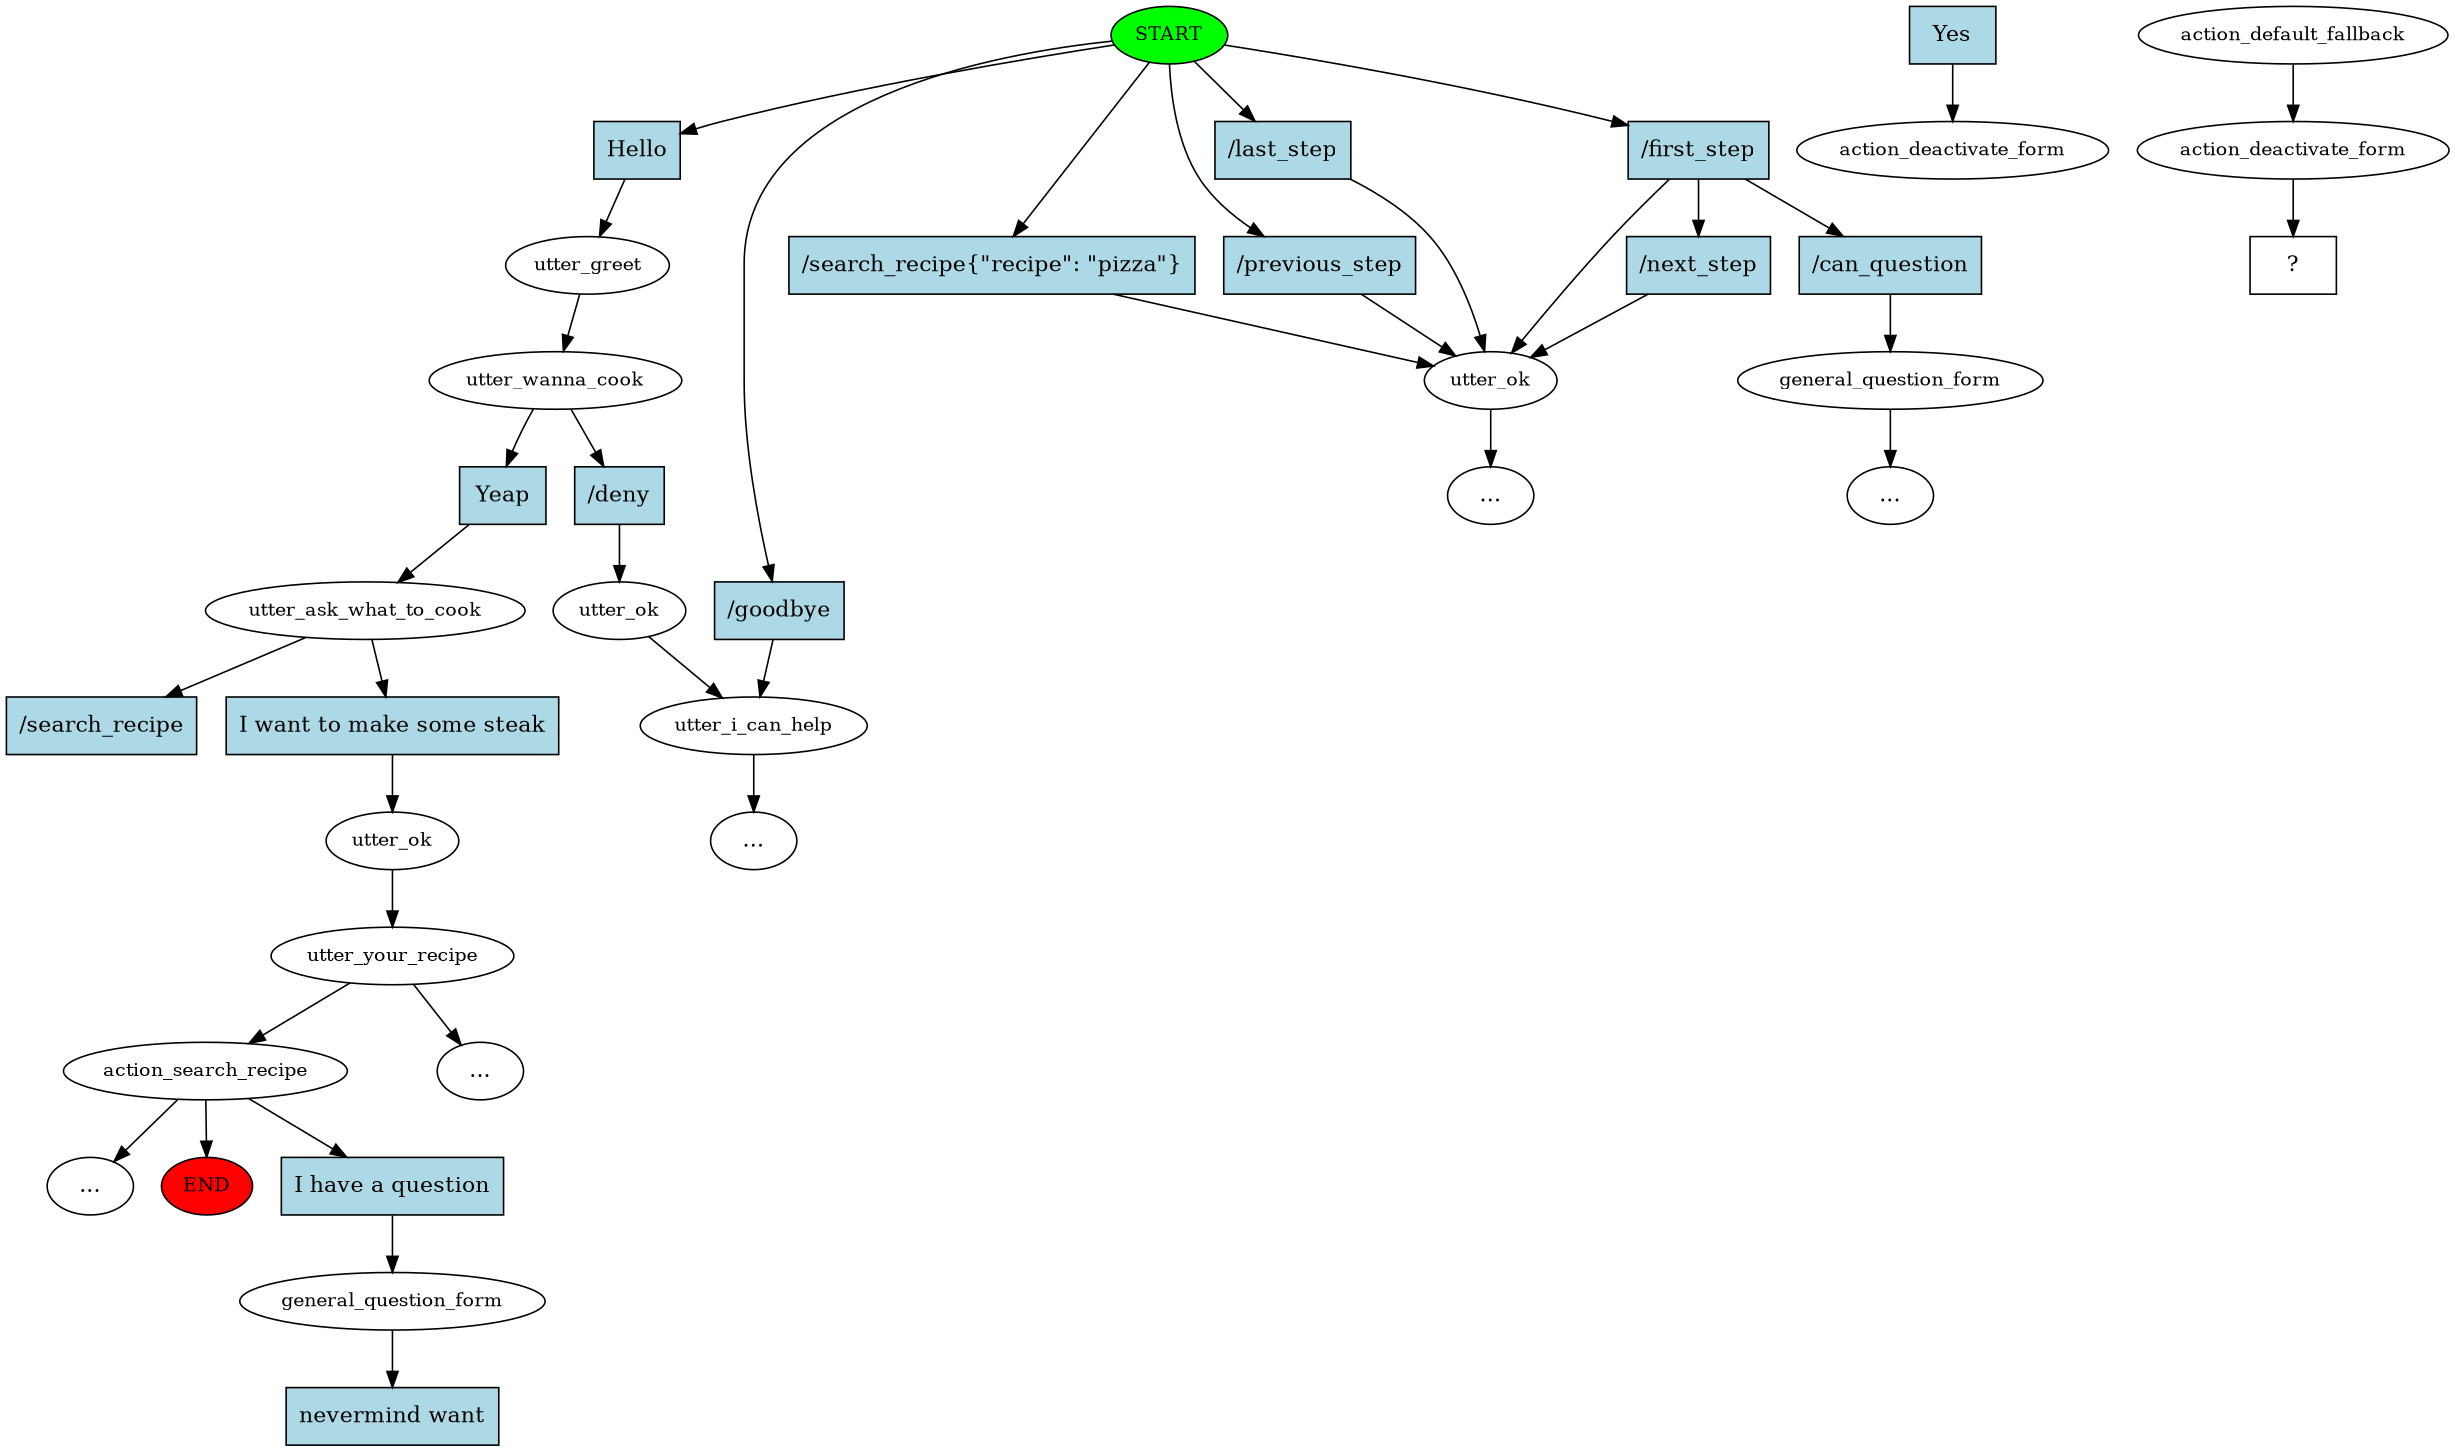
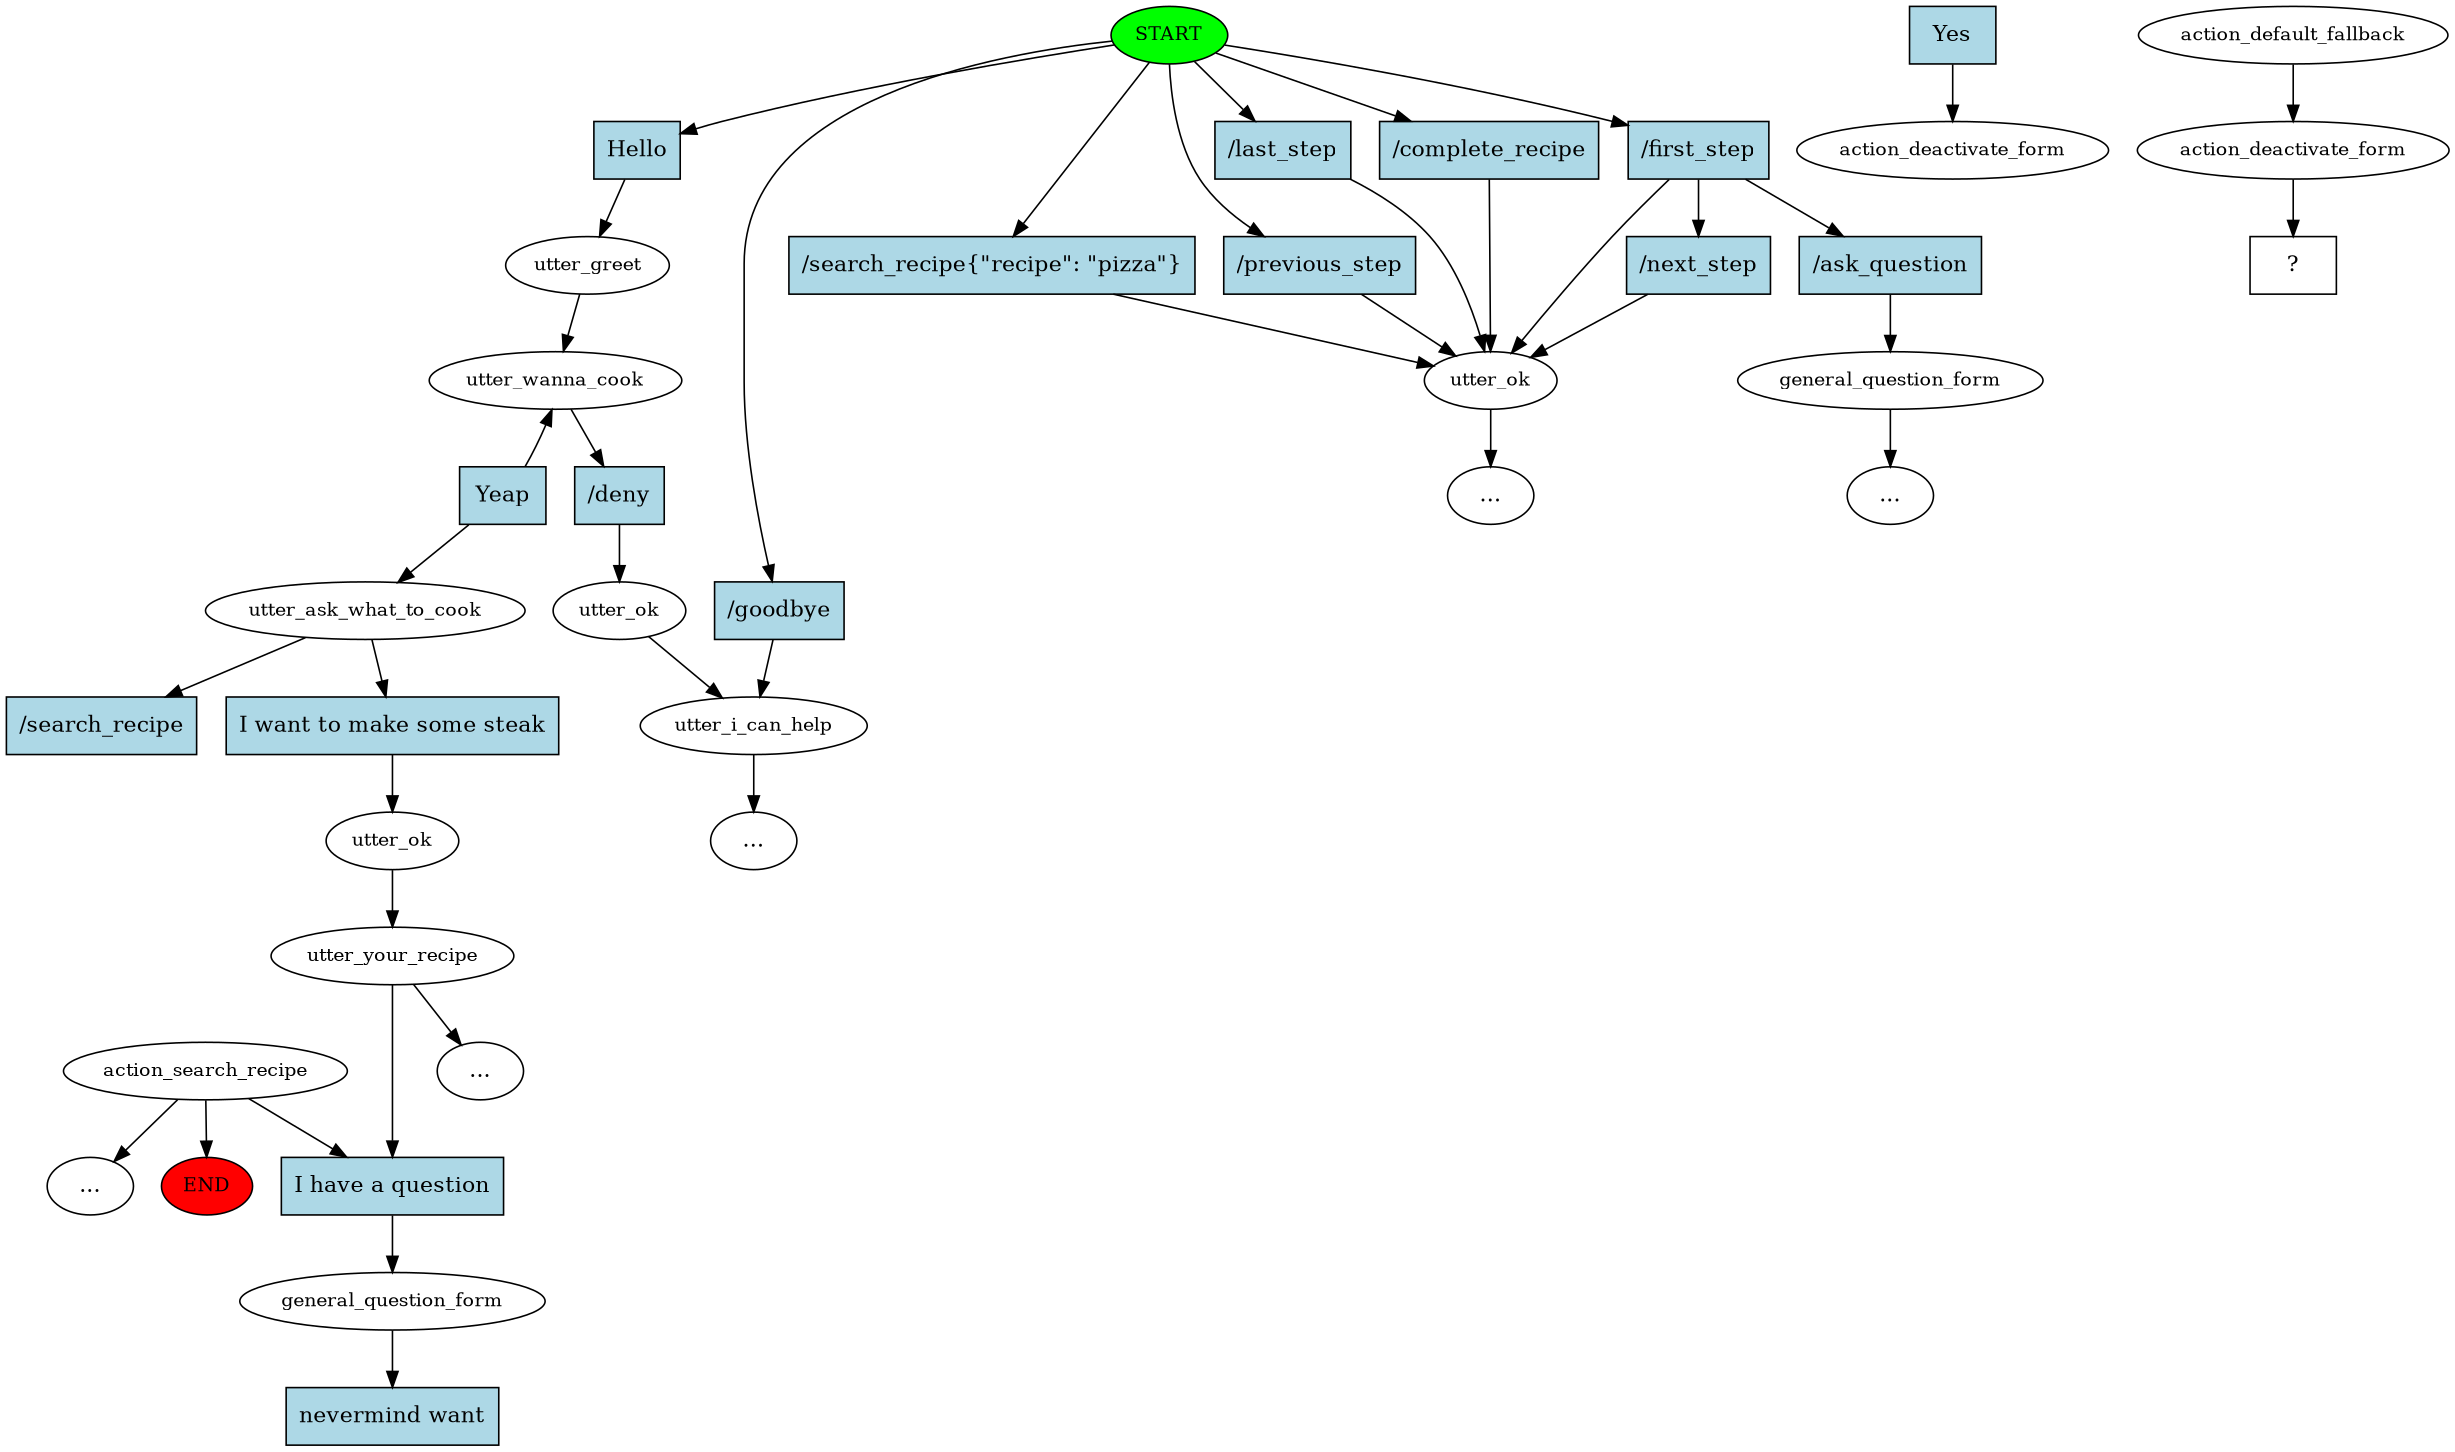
  digraph {
    n1 [fillcolor=green fontsize=12 label=START style=filled]
    n2 [fillcolor=lightblue label=Hello shape=rect style=filled]
    n3 [fillcolor=lightblue label="/search_recipe{\"recipe\": \"pizza\"}" shape=rect style=filled]
    n4 [fillcolor=lightblue label="/previous_step" shape=rect style=filled]
    n5 [fillcolor=lightblue label="/first_step" shape=rect style=filled]
    n6 [fillcolor=lightblue label="/last_step" shape=rect style=filled]
+   n7 [fillcolor=lightblue label="/complete_recipe" shape=rect style=filled]
    n8 [fillcolor=lightblue label="/goodbye" shape=rect style=filled]
    n9 [fontsize=12 label=utter_greet]
    n10 [fontsize=12 label=utter_ok]
    n11 [fillcolor=lightblue label="/next_step" shape=rect style=filled]
-   n12 [fillcolor=lightblue label="/can_question" shape=rect style=filled]
+   n12 [fillcolor=lightblue label="/ask_question" shape=rect style=filled]
    n13 [fontsize=12 label=general_question_form]
    n14 [fontsize=12 label=utter_i_can_help]
    n15 [fillcolor=red fontsize=12 label=END style=filled]
    n16 [fontsize=12 label=utter_wanna_cook]
    n17 [fillcolor=lightblue label=Yeap shape=rect style=filled]
    n18 [fillcolor=lightblue label="/deny" shape=rect style=filled]
    n19 [fontsize=12 label=utter_ask_what_to_cook]
    n20 [fontsize=12 label=utter_ok]
    n21 [fillcolor=lightblue label="I want to make some steak" shape=rect style=filled]
    n22 [fillcolor=lightblue label="/search_recipe" shape=rect style=filled]
    n23 [fontsize=12 label=utter_ok]
    n24 [fontsize=12 label=utter_your_recipe]
    n25 [fontsize=12 label=action_search_recipe]
    n26 [label="..."]
    n27 [label="..."]
    n28 [fillcolor=lightblue label="I have a question" shape=rect style=filled]
    n29 [fontsize=12 label=general_question_form]
    n30 [label="..."]
    n31 [label="..."]
    n32 [label="..."]
    n33 [fillcolor=lightblue label="nevermind want" shape=rect style=filled]
    n34 [fillcolor=lightblue label=Yes shape=rect style=filled]
    n35 [fontsize=12 label=action_deactivate_form]
    n36 [fontsize=12 label=action_default_fallback]
    n37 [fontsize=12 label=action_deactivate_form]
    n38 [label="  ?  " shape=rect]
    n1 -> n2
    n1 -> n3
    n1 -> n4
    n1 -> n5
    n1 -> n6
+   n1 -> n7
    n1 -> n8
    n2 -> n9
    n3 -> n10
    n4 -> n10
    n5 -> n10
    n5 -> n11
    n5 -> n12
    n6 -> n10
+   n7 -> n10
    n8 -> n14
    n9 -> n16
    n10 -> n31
    n11 -> n10
    n12 -> n13
    n13 -> n32
    n14 -> n30
-   n16 -> n17
+   n17 -> n16
    n16 -> n18
    n17 -> n19
    n18 -> n20
    n19 -> n21
    n19 -> n22
    n20 -> n14
    n21 -> n23
    n23 -> n24
-   n24 -> n25
+   n24 -> n28
    n24 -> n26
    n25 -> n15
    n25 -> n27
    n25 -> n28
    n28 -> n29
    n29 -> n33
    n34 -> n35
    n36 -> n37
    n37 -> n38
  }
